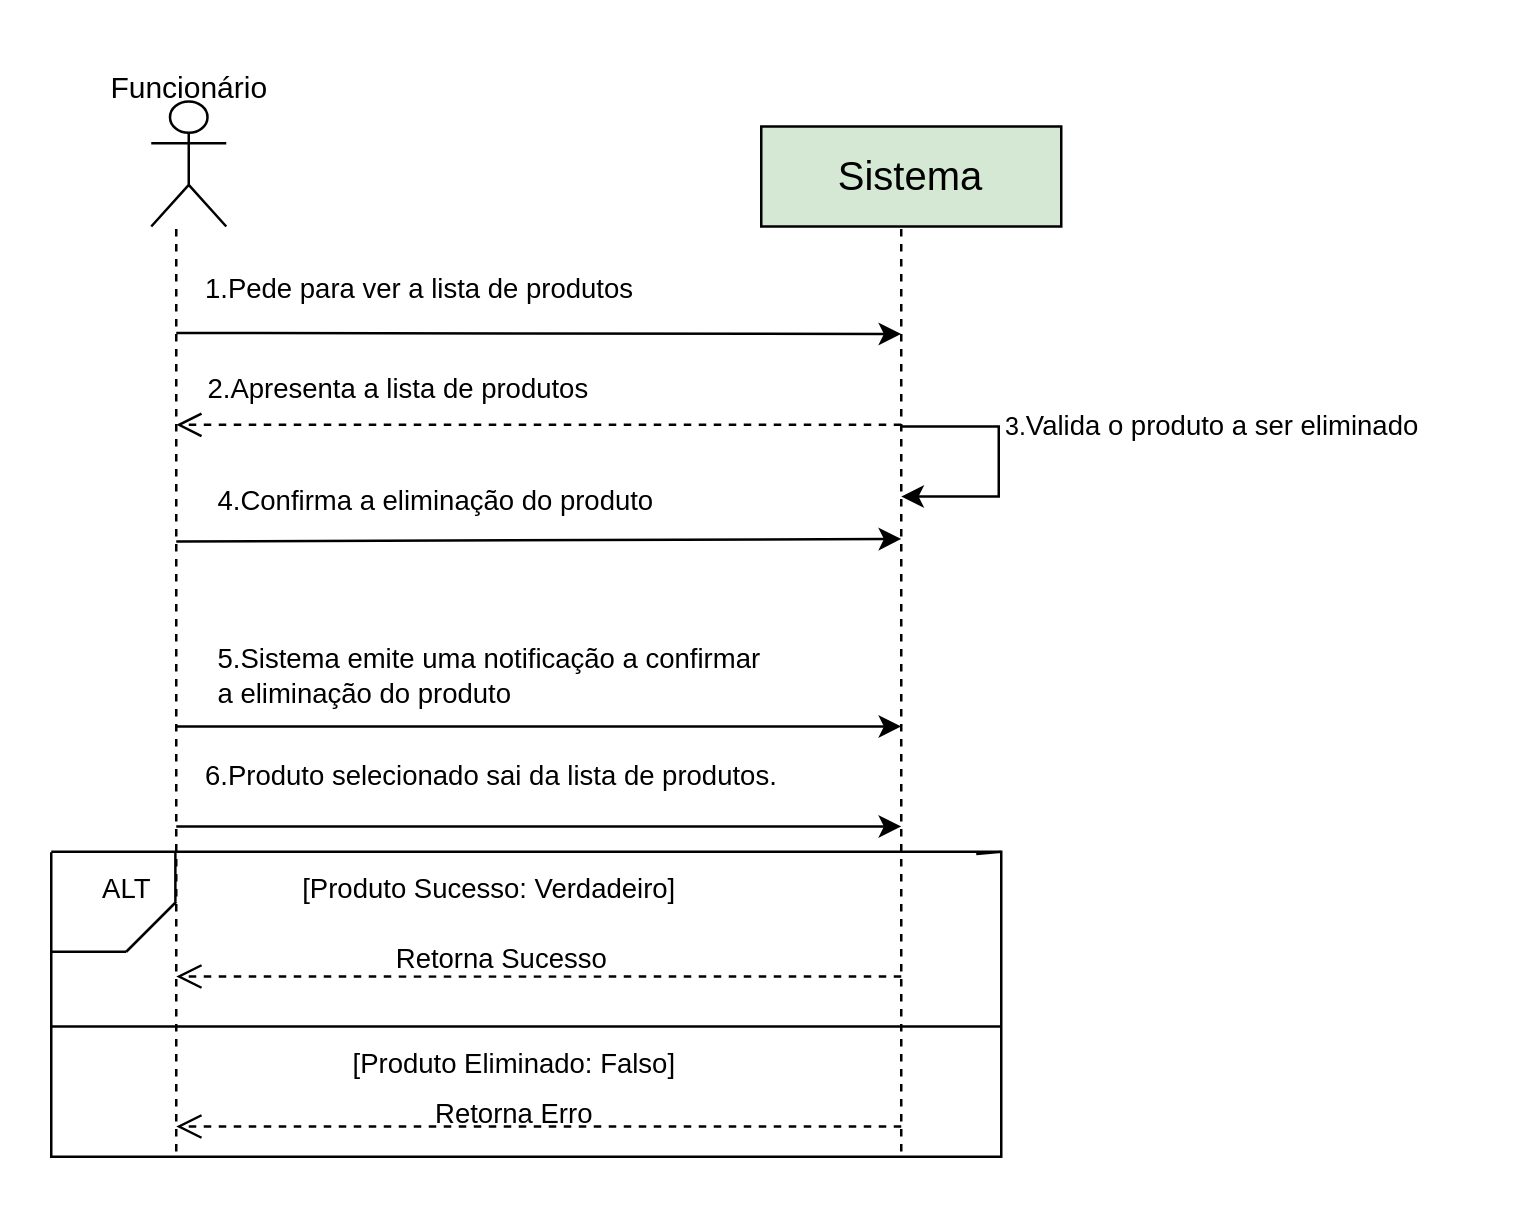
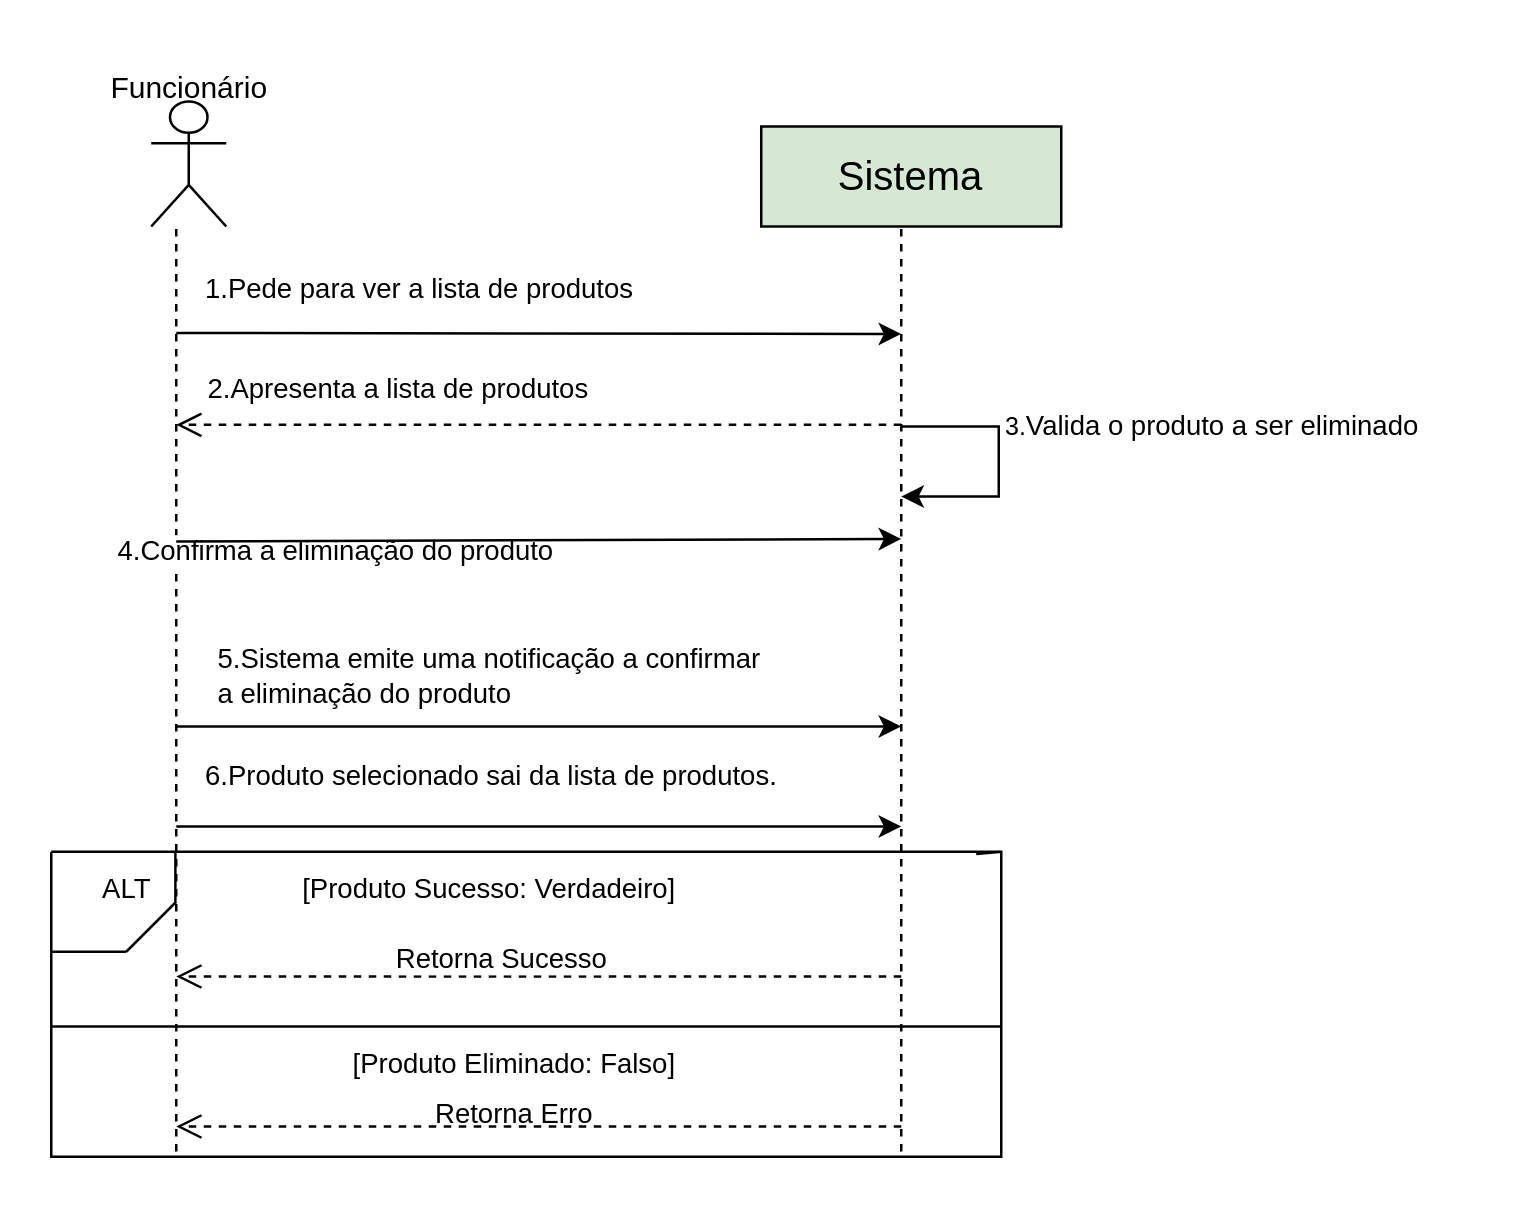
  <mxCell id="0" />
  <mxCell id="1" parent="0" />
  <mxCell id="2" value="" style="shape=umlActor;verticalLabelPosition=bottom;verticalAlign=top;html=1;outlineConnect=0;" vertex="1" parent="1"><mxGeometry x="60" y="40" width="30" height="50" as="geometry" /></mxCell>
  <mxCell id="3" value="" style="endArrow=none;dashed=1;html=1;rounded=0;" edge="1" parent="1"><mxGeometry width="50" height="50" relative="1" as="geometry"><mxPoint x="70" y="460" as="sourcePoint" /><mxPoint x="70" y="90" as="targetPoint" /></mxGeometry></mxCell>
  <mxCell id="4" value="" style="endArrow=classic;html=1;rounded=0;" edge="1" parent="1"><mxGeometry width="50" height="50" relative="1" as="geometry"><mxPoint x="70" y="132.6" as="sourcePoint" /><mxPoint x="360" y="133" as="targetPoint" /></mxGeometry></mxCell>
  <mxCell id="5" value="&lt;font face=&quot;Helvetica&quot; style=&quot;font-size: 16px;&quot;&gt;Sistema&lt;/font&gt;" style="rounded=0;whiteSpace=wrap;html=1;fillColor=#d5e8d4;" vertex="1" parent="1"><mxGeometry x="304" y="50" width="120" height="40" as="geometry" /></mxCell>
  <mxCell id="6" value="" style="endArrow=none;dashed=1;html=1;rounded=0;" edge="1" parent="1"><mxGeometry width="50" height="50" relative="1" as="geometry"><mxPoint x="360" y="460" as="sourcePoint" /><mxPoint x="360" y="90" as="targetPoint" /></mxGeometry></mxCell>
  <mxCell id="7" value="&lt;span style=&quot;background-color: initial;&quot;&gt;&lt;font style=&quot;font-size: 11px;&quot; face=&quot;Helvetica&quot;&gt;1.Pede para ver a lista de produtos&lt;/font&gt;&lt;/span&gt;" style="text;html=1;align=left;verticalAlign=middle;resizable=0;points=[];autosize=1;strokeColor=none;fillColor=none;" vertex="1" parent="1"><mxGeometry x="80" y="100" width="190" height="30" as="geometry" /></mxCell>
  <mxCell id="8" value="Funcionário" style="text;html=1;align=center;verticalAlign=middle;resizable=0;points=[];autosize=1;strokeColor=none;fillColor=none;" vertex="1" parent="1"><mxGeometry x="30" y="20" width="90" height="30" as="geometry" /></mxCell>
  <mxCell id="9" value="2.Apresenta a lista de produtos" style="text;html=1;align=left;verticalAlign=middle;resizable=0;points=[];autosize=1;strokeColor=none;fillColor=none;fontFamily=Helvetica;fontSize=11;fontColor=default;labelBackgroundColor=default;" vertex="1" parent="1"><mxGeometry x="81" y="140" width="180" height="30" as="geometry" /></mxCell>
- <mxCell id="10" value="4.Confirma a eliminação do produto" style="text;html=1;align=left;verticalAlign=middle;resizable=0;points=[];autosize=1;strokeColor=none;fillColor=none;fontFamily=Helvetica;fontSize=11;fontColor=default;labelBackgroundColor=default;" vertex="1" parent="1"><mxGeometry x="85" y="185" width="200" height="30" as="geometry" /></mxCell>
+ <mxCell id="10" value="4.Confirma a eliminação do produto" style="text;html=1;align=left;verticalAlign=middle;resizable=0;points=[];autosize=1;strokeColor=none;fillColor=none;fontFamily=Helvetica;fontSize=11;fontColor=default;labelBackgroundColor=default;" vertex="1" parent="1"><mxGeometry x="45" y="205" width="200" height="30" as="geometry" /></mxCell>
  <mxCell id="11" value="" style="endArrow=classic;html=1;rounded=0;exitX=1.032;exitY=0.478;exitDx=0;exitDy=0;exitPerimeter=0;edgeStyle=orthogonalEdgeStyle;" edge="1" parent="1"><mxGeometry width="50" height="50" relative="1" as="geometry"><mxPoint x="360" y="170" as="sourcePoint" /><mxPoint x="360" y="198" as="targetPoint" /><Array as="points"><mxPoint x="399" y="170" /><mxPoint x="399" y="198" /></Array></mxGeometry></mxCell>
  <mxCell id="12" value="&lt;div style=&quot;&quot;&gt;&lt;span style=&quot;font-size: 10px;&quot;&gt;3.&lt;/span&gt;&lt;span style=&quot;font-size: 11px;&quot;&gt;Valida o produto a ser eliminado&lt;/span&gt;&lt;/div&gt;" style="text;html=1;align=left;verticalAlign=middle;resizable=0;points=[];autosize=1;strokeColor=none;fillColor=none;" vertex="1" parent="1"><mxGeometry x="400" y="155" width="190" height="30" as="geometry" /></mxCell>
  <mxCell id="13" value="" style="endArrow=classic;html=1;rounded=0;strokeColor=default;align=center;verticalAlign=middle;fontFamily=Helvetica;fontSize=11;fontColor=default;labelBackgroundColor=default;" edge="1" parent="1"><mxGeometry width="50" height="50" relative="1" as="geometry"><mxPoint x="70" y="290" as="sourcePoint" /><mxPoint x="360" y="290" as="targetPoint" /></mxGeometry></mxCell>
  <mxCell id="14" value="&lt;font face=&quot;Helvetica&quot; style=&quot;font-size: 11px;&quot;&gt;5.Sistema emite uma notificação a confirmar&amp;nbsp;&lt;/font&gt;&lt;div&gt;&lt;font face=&quot;Helvetica&quot; style=&quot;font-size: 11px;&quot;&gt;a eliminação do produto&lt;/font&gt;&lt;/div&gt;" style="text;html=1;align=left;verticalAlign=middle;resizable=0;points=[];autosize=1;strokeColor=none;fillColor=none;fontFamily=Helvetica;fontSize=11;fontColor=default;labelBackgroundColor=default;" vertex="1" parent="1"><mxGeometry x="85" y="250" width="240" height="40" as="geometry" /></mxCell>
  <mxCell id="15" value="" style="html=1;verticalAlign=bottom;endArrow=open;dashed=1;endSize=8;curved=0;rounded=0;strokeColor=default;align=center;fontFamily=Helvetica;fontSize=11;fontColor=default;labelBackgroundColor=default;" edge="1" parent="1"><mxGeometry relative="1" as="geometry"><mxPoint x="360" y="169.33" as="sourcePoint" /><mxPoint x="70" y="169.33" as="targetPoint" /></mxGeometry></mxCell>
  <mxCell id="16" value="" style="endArrow=classic;html=1;rounded=0;strokeColor=default;align=center;verticalAlign=middle;fontFamily=Helvetica;fontSize=11;fontColor=default;labelBackgroundColor=default;exitX=-0.031;exitY=0.965;exitDx=0;exitDy=0;exitPerimeter=0;" edge="1" parent="1"><mxGeometry width="50" height="50" relative="1" as="geometry"><mxPoint x="70" y="216" as="sourcePoint" /><mxPoint x="360" y="215" as="targetPoint" /></mxGeometry></mxCell>
  <mxCell id="17" value="&lt;font face=&quot;Helvetica&quot;&gt;6.Produto selecionado sai da lista de produtos.&lt;/font&gt;" style="text;html=1;align=left;verticalAlign=middle;resizable=0;points=[];autosize=1;strokeColor=none;fillColor=none;fontFamily=Helvetica;fontSize=11;fontColor=default;labelBackgroundColor=default;" vertex="1" parent="1"><mxGeometry x="80" y="295" width="250" height="30" as="geometry" /></mxCell>
  <mxCell id="18" value="" style="endArrow=classic;html=1;rounded=0;strokeColor=default;align=center;verticalAlign=middle;fontFamily=Helvetica;fontSize=11;fontColor=default;labelBackgroundColor=default;" edge="1" parent="1"><mxGeometry width="50" height="50" relative="1" as="geometry"><mxPoint x="70" y="330" as="sourcePoint" /><mxPoint x="360" y="330" as="targetPoint" /></mxGeometry></mxCell>
  <mxCell id="19" value="" style="endArrow=none;html=1;rounded=0;strokeColor=default;align=center;verticalAlign=middle;fontFamily=Helvetica;fontSize=11;fontColor=default;labelBackgroundColor=default;" edge="1" parent="1"><mxGeometry width="50" height="50" relative="1" as="geometry"><mxPoint x="20" y="340.1" as="sourcePoint" /><mxPoint x="400" y="340.1" as="targetPoint" /></mxGeometry></mxCell>
  <mxCell id="20" value="" style="endArrow=none;html=1;rounded=0;strokeColor=default;align=center;verticalAlign=middle;fontFamily=Helvetica;fontSize=11;fontColor=default;labelBackgroundColor=default;edgeStyle=orthogonalEdgeStyle;" edge="1" parent="1"><mxGeometry width="50" height="50" relative="1" as="geometry"><mxPoint x="390" y="341.05" as="sourcePoint" /><mxPoint x="20" y="340.29" as="targetPoint" /><Array as="points"><mxPoint x="400" y="340.05" /><mxPoint x="400" y="462.05" /><mxPoint x="20" y="462.05" /></Array></mxGeometry></mxCell>
  <mxCell id="21" value="" style="endArrow=none;html=1;rounded=0;strokeColor=default;align=center;verticalAlign=middle;fontFamily=Helvetica;fontSize=11;fontColor=default;labelBackgroundColor=default;" edge="1" parent="1"><mxGeometry width="50" height="50" relative="1" as="geometry"><mxPoint x="20" y="380.1" as="sourcePoint" /><mxPoint x="50" y="380.1" as="targetPoint" /></mxGeometry></mxCell>
  <mxCell id="22" value="" style="endArrow=none;html=1;rounded=0;strokeColor=default;align=center;verticalAlign=middle;fontFamily=Helvetica;fontSize=11;fontColor=default;labelBackgroundColor=default;" edge="1" parent="1"><mxGeometry width="50" height="50" relative="1" as="geometry"><mxPoint x="50" y="380.1" as="sourcePoint" /><mxPoint x="70" y="360.1" as="targetPoint" /></mxGeometry></mxCell>
  <mxCell id="23" value="" style="endArrow=none;html=1;rounded=0;strokeColor=default;align=center;verticalAlign=middle;fontFamily=Helvetica;fontSize=11;fontColor=default;labelBackgroundColor=default;" edge="1" parent="1"><mxGeometry width="50" height="50" relative="1" as="geometry"><mxPoint x="69.65" y="360.1" as="sourcePoint" /><mxPoint x="69.65" y="340.1" as="targetPoint" /></mxGeometry></mxCell>
  <mxCell id="24" value="ALT" style="text;html=1;align=center;verticalAlign=middle;resizable=0;points=[];autosize=1;strokeColor=none;fillColor=none;fontFamily=Helvetica;fontSize=11;fontColor=default;labelBackgroundColor=default;" vertex="1" parent="1"><mxGeometry x="30" y="340.1" width="40" height="30" as="geometry" /></mxCell>
  <mxCell id="25" value="" style="endArrow=none;html=1;rounded=0;strokeColor=default;align=center;verticalAlign=middle;fontFamily=Helvetica;fontSize=11;fontColor=default;labelBackgroundColor=default;" edge="1" parent="1"><mxGeometry width="50" height="50" relative="1" as="geometry"><mxPoint x="20" y="410" as="sourcePoint" /><mxPoint x="400" y="410" as="targetPoint" /></mxGeometry></mxCell>
  <mxCell id="26" value="" style="html=1;verticalAlign=bottom;endArrow=open;dashed=1;endSize=8;curved=0;rounded=0;strokeColor=default;align=center;fontFamily=Helvetica;fontSize=11;fontColor=default;labelBackgroundColor=default;" edge="1" parent="1"><mxGeometry relative="1" as="geometry"><mxPoint x="360" y="390" as="sourcePoint" /><mxPoint x="70" y="390" as="targetPoint" /></mxGeometry></mxCell>
  <mxCell id="27" value="[Produto Sucesso: Verdadeiro]" style="text;html=1;align=center;verticalAlign=middle;resizable=0;points=[];autosize=1;strokeColor=none;fillColor=none;fontFamily=Helvetica;fontSize=11;fontColor=default;labelBackgroundColor=default;" vertex="1" parent="1"><mxGeometry x="105" y="340.1" width="180" height="30" as="geometry" /></mxCell>
  <mxCell id="28" value="Retorna Sucesso" style="text;html=1;align=center;verticalAlign=middle;resizable=0;points=[];autosize=1;strokeColor=none;fillColor=none;fontFamily=Helvetica;fontSize=11;fontColor=default;labelBackgroundColor=default;" vertex="1" parent="1"><mxGeometry x="145" y="368" width="110" height="30" as="geometry" /></mxCell>
  <mxCell id="29" value="[Produto Eliminado: Falso]" style="text;html=1;align=center;verticalAlign=middle;resizable=0;points=[];autosize=1;strokeColor=none;fillColor=none;fontFamily=Helvetica;fontSize=11;fontColor=default;labelBackgroundColor=default;" vertex="1" parent="1"><mxGeometry x="130" y="410" width="150" height="30" as="geometry" /></mxCell>
  <mxCell id="30" value="Retorna Erro" style="text;html=1;align=center;verticalAlign=middle;resizable=0;points=[];autosize=1;strokeColor=none;fillColor=none;fontFamily=Helvetica;fontSize=11;fontColor=default;labelBackgroundColor=default;" vertex="1" parent="1"><mxGeometry x="160" y="430" width="90" height="30" as="geometry" /></mxCell>
  <mxCell id="31" value="" style="html=1;verticalAlign=bottom;endArrow=open;dashed=1;endSize=8;curved=0;rounded=0;strokeColor=default;align=center;fontFamily=Helvetica;fontSize=11;fontColor=default;labelBackgroundColor=default;" edge="1" parent="1"><mxGeometry relative="1" as="geometry"><mxPoint x="360" y="450" as="sourcePoint" /><mxPoint x="70" y="450" as="targetPoint" /></mxGeometry></mxCell>
